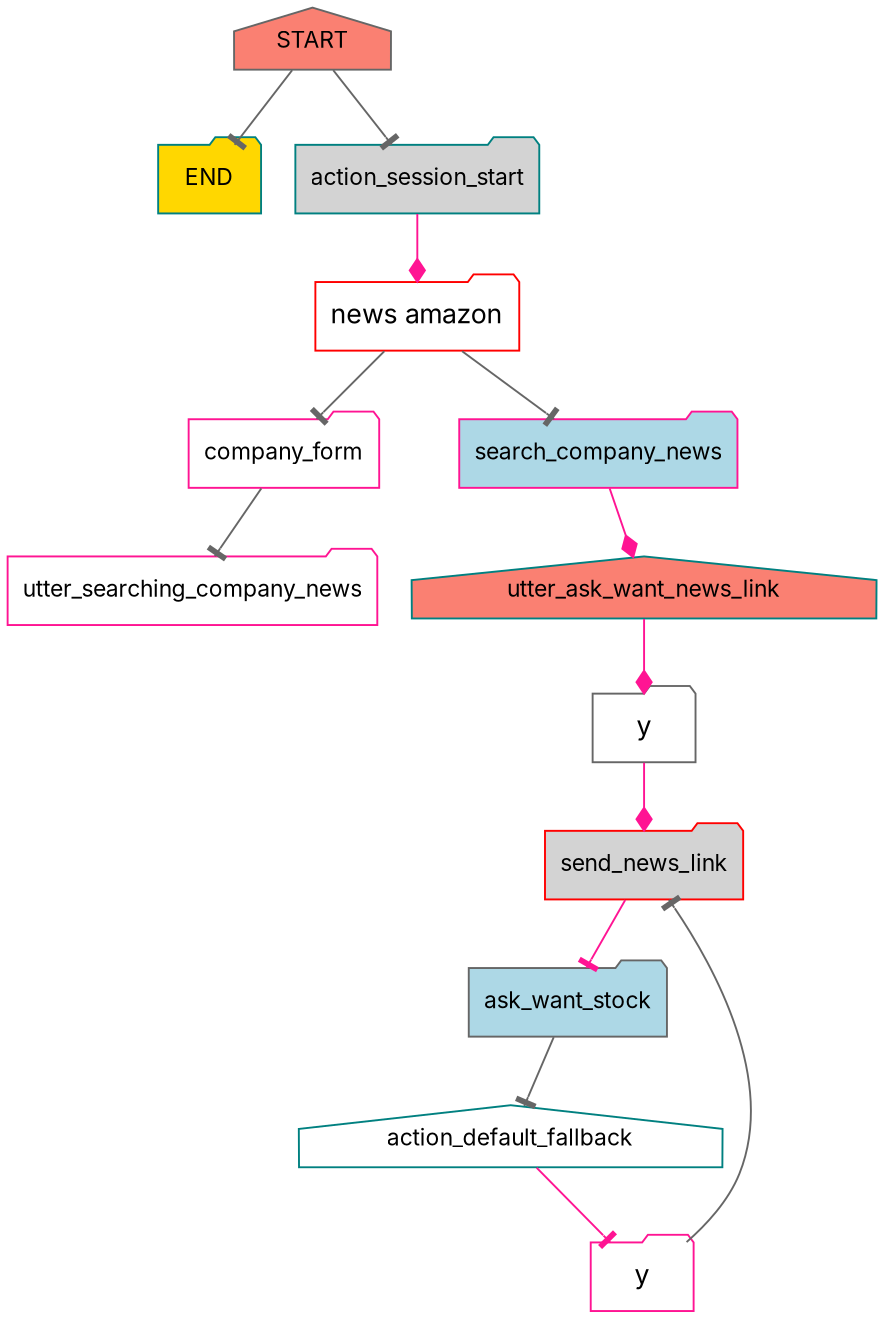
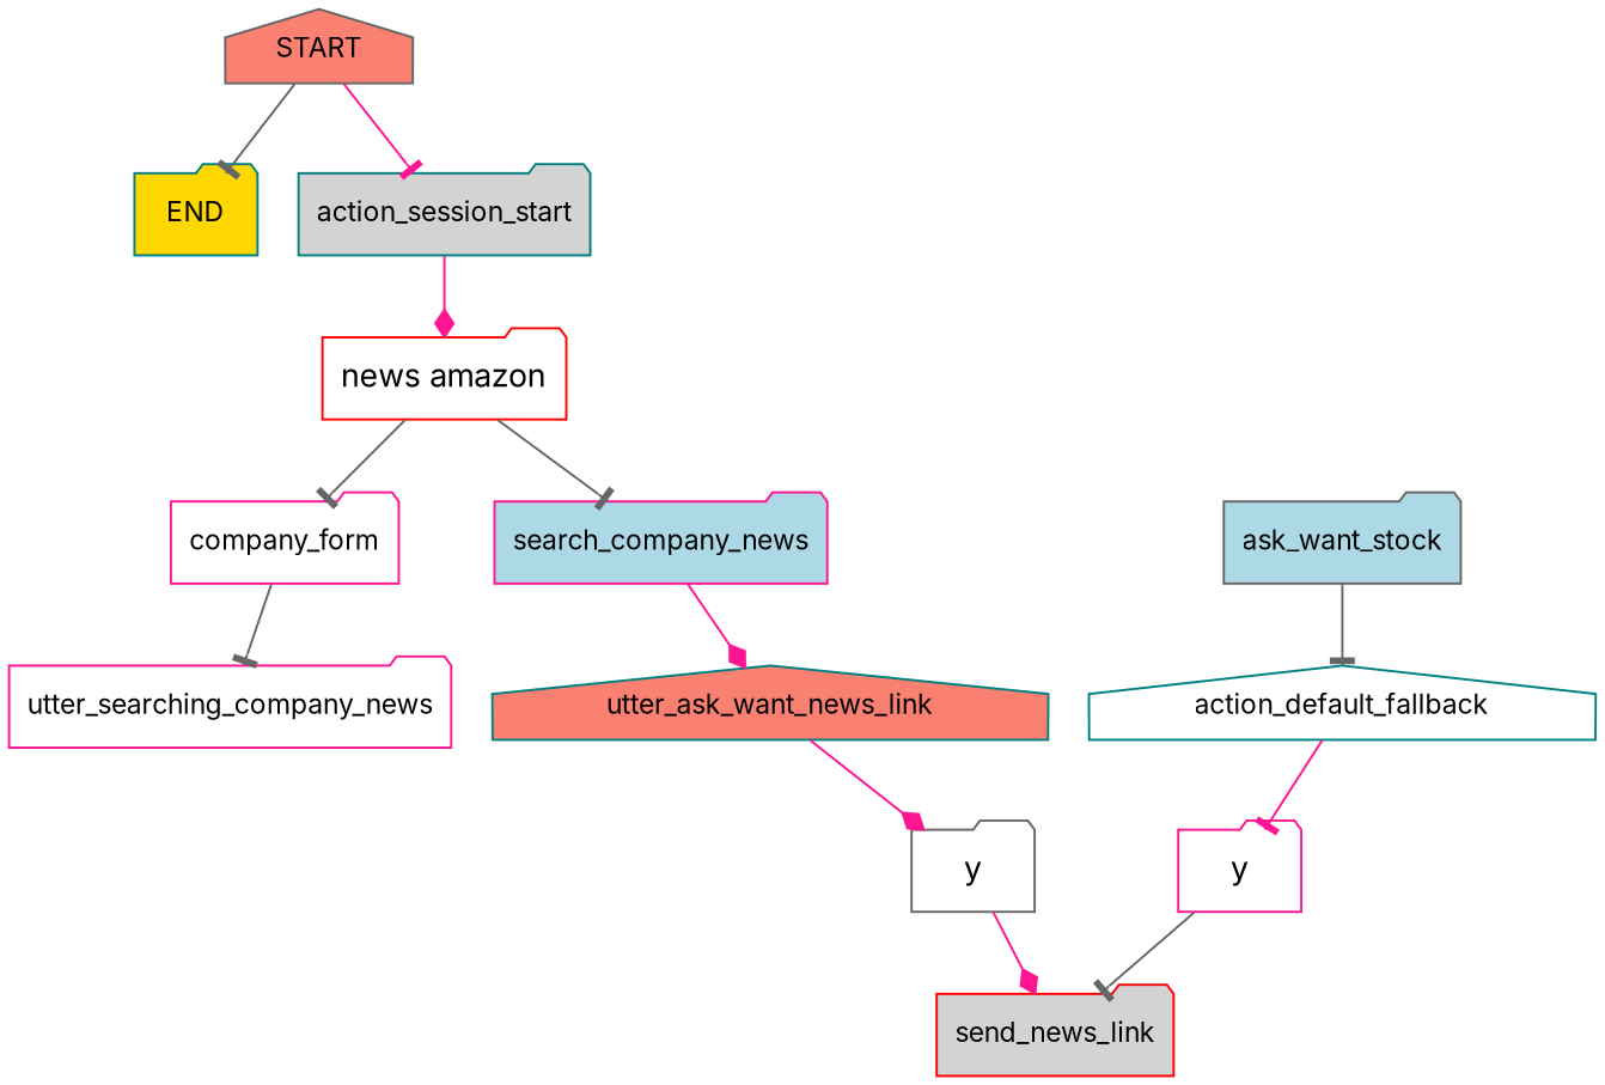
  digraph {
    fontname=Inter
    node [color=teal fillcolor=white fontname=Inter fontsize=12 shape=folder style=filled]
    edge [arrowhead=tee color=deeppink fontname=Inter]
    n1 [color=gray40 fillcolor=salmon label=START shape=house]
    n2 [fillcolor=gold label=END]
    n3 [fillcolor=lightgrey label=action_session_start]
    n4 [color=red label="news amazon" fontsize=""]
    n5 [color=deeppink label=company_form]
    n6 [color=deeppink fillcolor=lightblue label=search_company_news]
    n7 [color=deeppink label=utter_searching_company_news]
    n8 [fillcolor=salmon label=utter_ask_want_news_link shape=house]
    n9 [color=gray40 label=y fontsize=""]
    n10 [color=red fillcolor=lightgrey label=send_news_link]
    n11 [color=gray40 fillcolor=lightblue label=ask_want_stock]
    n12 [label=action_default_fallback shape=house]
    n13 [color=deeppink label=y fontsize=""]
    n1 -> n2 [color=gray40]
-   n1 -> n3 [color=gray40]
+   n1 -> n3
    n3 -> n4 [arrowhead=diamond]
    n4 -> n5 [color=gray40]
    n4 -> n6 [color=gray40]
    n5 -> n7 [color=gray40]
    n6 -> n8 [arrowhead=diamond]
    n8 -> n9 [arrowhead=diamond]
    n9 -> n10 [arrowhead=diamond]
-   n10 -> n11
    n11 -> n12 [color=gray40]
    n12 -> n13
    n13 -> n10 [color=gray40]
  }
